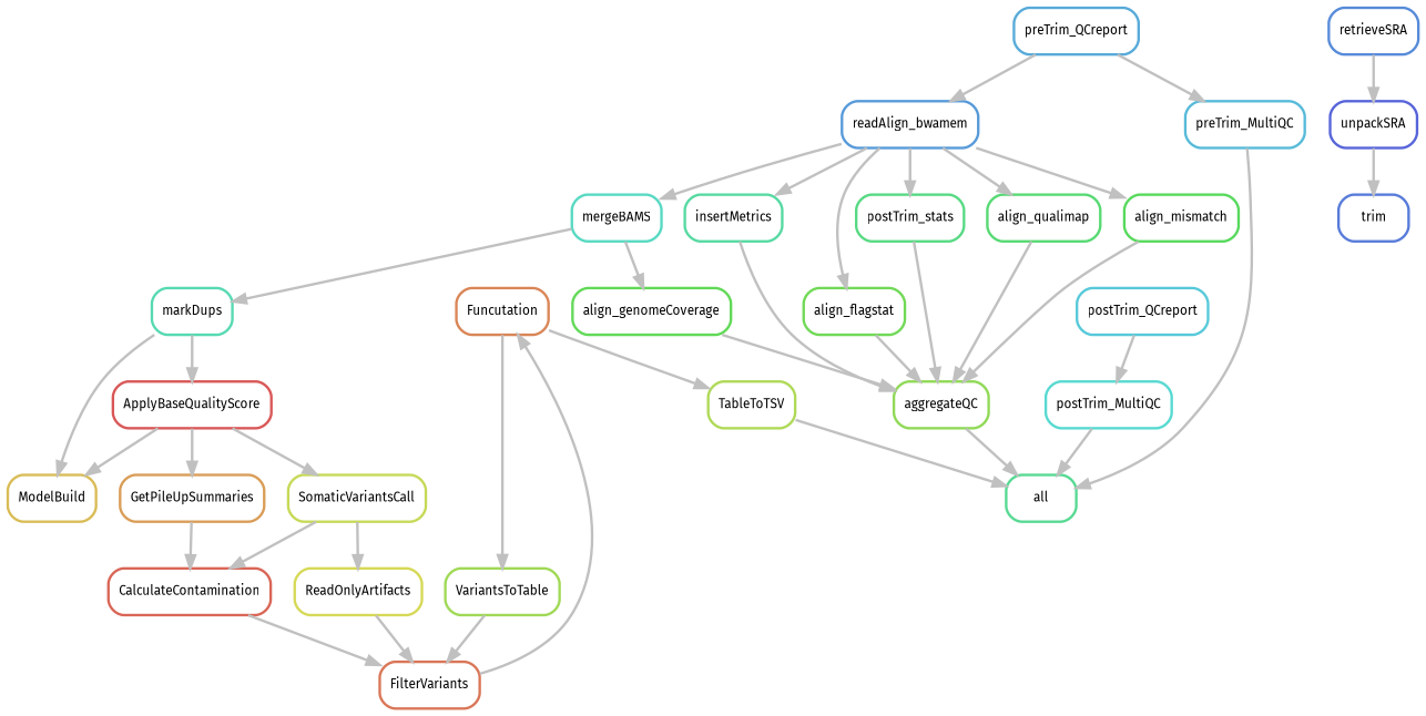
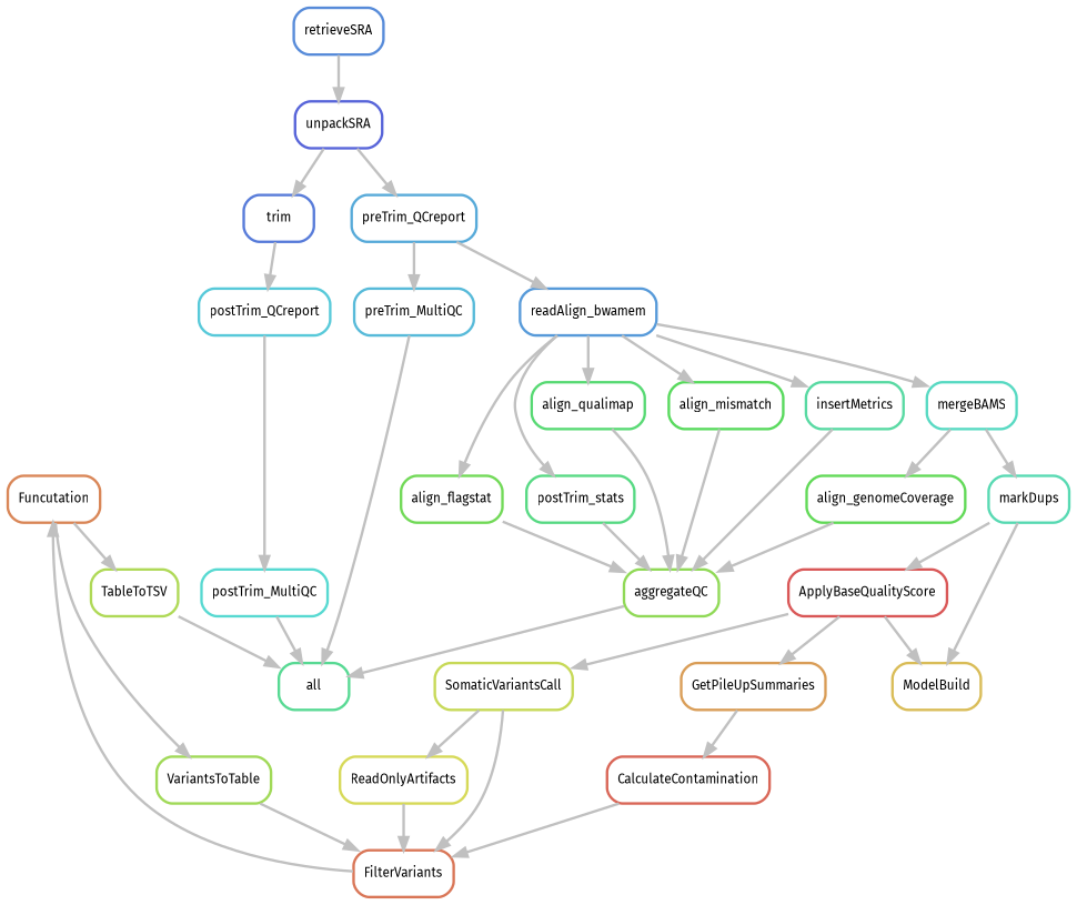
  digraph {
    bgcolor=white
    fontname="Fira Sans"
    node [fontname="Fira Sans" fontsize=10 penwidth=2 shape=box style=rounded]
    edge [color=grey fontname="Fira Sans" penwidth=2]
    n1 [color="0.41 0.6 0.85" label=all]
    n2 [color="0.22 0.6 0.85" label=TableToTSV]
    n3 [color="0.24 0.6 0.85" label=VariantsToTable]
    n4 [color="0.04 0.6 0.85" label=FilterVariants]
    n5 [color="0.06 0.6 0.85" label=Funcutation]
    n6 [color="0.19 0.6 0.85" label=SomaticVariantsCall]
    n7 [color="0.17 0.6 0.85" label=ReadOnlyArtifacts]
    n8 [color="0.00 0.6 0.85" label=ApplyBaseQualityScore]
    n9 [color="0.09 0.6 0.85" label=GetPileUpSummaries]
    n10 [color="0.13 0.6 0.85" label=ModelBuild]
    n11 [color="0.02 0.6 0.85" label=CalculateContamination]
    n12 [color="0.45 0.6 0.85" label=markDups]
    n13 [color="0.47 0.6 0.85" label=mergeBAMS]
    n14 [color="0.32 0.6 0.85" label=align_genomeCoverage]
    n15 [color="0.26 0.6 0.85" label=aggregateQC]
    n16 [color="0.58 0.6 0.85" label=readAlign_bwamem]
    n17 [color="0.30 0.6 0.85" label=align_flagstat]
    n18 [color="0.39 0.6 0.85" label=postTrim_stats]
    n19 [color="0.37 0.6 0.85" label=align_qualimap]
    n20 [color="0.34 0.6 0.85" label=align_mismatch]
    n21 [color="0.43 0.6 0.85" label=insertMetrics]
    n22 [color="0.62 0.6 0.85" label=trim]
    n23 [color="0.52 0.6 0.85" label=postTrim_QCreport]
    n24 [color="0.49 0.6 0.85" label=postTrim_MultiQC]
    n25 [color="0.65 0.6 0.85" label=unpackSRA]
    n26 [color="0.56 0.6 0.85" label=preTrim_QCreport]
    n27 [color="0.54 0.6 0.85" label=preTrim_MultiQC]
    n28 [color="0.60 0.6 0.85" label=retrieveSRA]
    n2 -> n1
    n3 -> n4
    n4 -> n5
    n5 -> n2
    n5 -> n3
-   n6 -> n11
+   n6 -> n4
    n6 -> n7
    n7 -> n4
    n8 -> n6
    n8 -> n9
    n8 -> n10
    n9 -> n11
    n11 -> n4
    n12 -> n8
    n12 -> n10
    n13 -> n12
    n13 -> n14
    n14 -> n15
    n15 -> n1
    n16 -> n13
    n16 -> n17
    n16 -> n18
    n16 -> n19
    n16 -> n20
    n16 -> n21
    n17 -> n15
    n18 -> n15
    n19 -> n15
    n20 -> n15
    n21 -> n15
+   n22 -> n23
    n23 -> n24
    n24 -> n1
    n25 -> n22
+   n25 -> n26
    n26 -> n16
    n26 -> n27
    n27 -> n1
    n28 -> n25
  }
